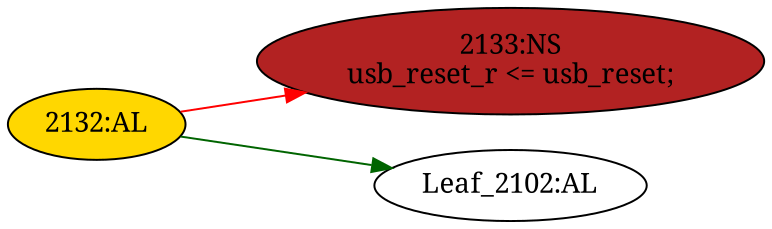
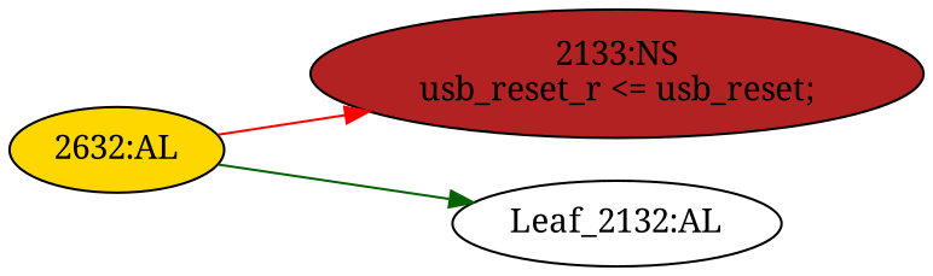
  strict digraph {
    fontname="Noto Serif"
    rankdir=LR
    node [fontname="Noto Serif" style=filled]
    edge [cond="[]" fontname="Noto Serif" lineno=None]
    n1 [ast="<pyverilog.vparser.ast.NonblockingSubstitution object at 0x7f0a38dc9490>" fillcolor=firebrick label="2133:NS\nusb_reset_r <= usb_reset;" statements="[<pyverilog.vparser.ast.NonblockingSubstitution object at 0x7f0a38dc9490>]" typ=NonblockingSubstitution]
-   n2 [def_var="['usb_reset_r']" label="Leaf_2102:AL" style=""]
-   n3 [ast="<pyverilog.vparser.ast.Always object at 0x7f0a38dc9610>" clk_sens=False fillcolor=gold label="2132:AL" sens="['wclk']" statements="[]" typ=Always use_var="['usb_reset']"]
+   n2 [def_var="['usb_reset_r']" label="Leaf_2132:AL" style=""]
+   n3 [ast="<pyverilog.vparser.ast.Always object at 0x7f0a38dc9610>" clk_sens=False fillcolor=gold label="2632:AL" sens="['wclk']" statements="[]" typ=Always use_var="['usb_reset']"]
    n3 -> n1 [color=red]
    n3 -> n2 [color=darkgreen]
  }
